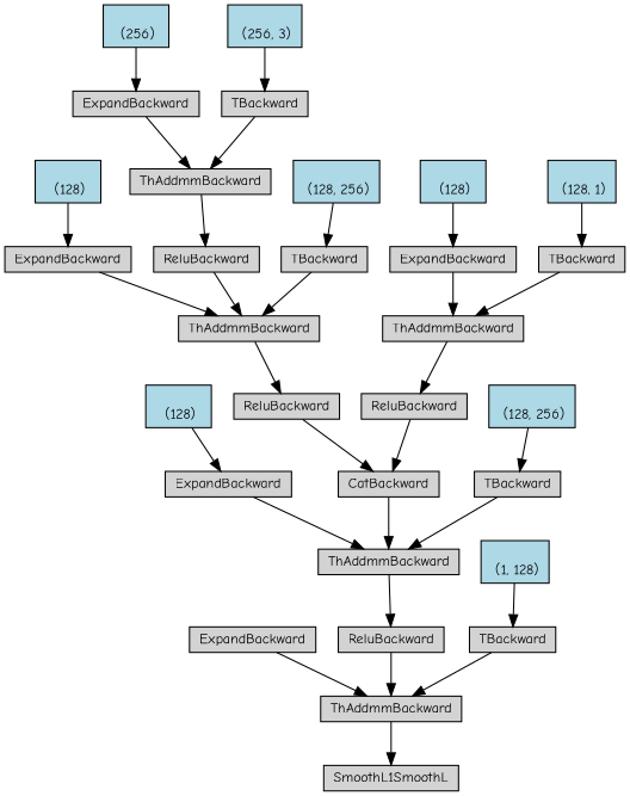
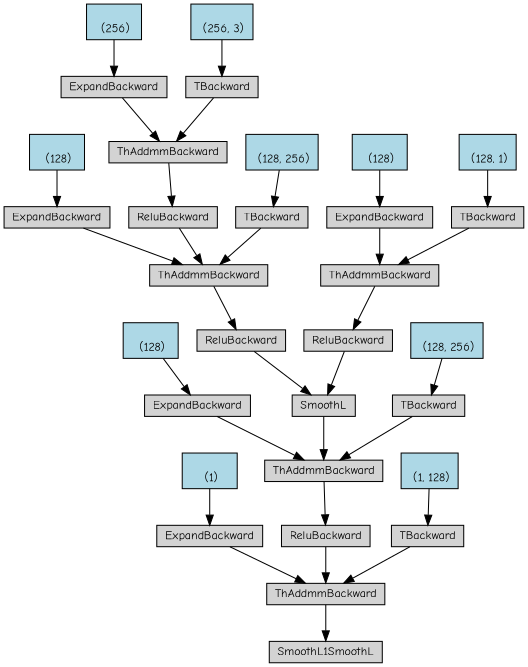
  digraph {
    fontname="Comic Neue"
    node [align=left fontname="Comic Neue" fontsize=12 ranksep=0.1 shape=box style=filled]
    edge [fontname="Comic Neue"]
    n1 [height=0.2 label=SmoothL1SmoothL]
    n2 [height=0.2 label=ThAddmmBackward]
    n3 [height=0.2 label=ExpandBackward]
+   n4 [fillcolor=lightblue height=0.2 label="\n (1)"]
    n5 [height=0.2 label=ReluBackward]
    n6 [height=0.2 label=ThAddmmBackward]
    n7 [height=0.2 label=ExpandBackward]
    n8 [fillcolor=lightblue height=0.2 label="\n (128)"]
-   n9 [height=0.2 label=CatBackward]
+   n9 [height=0.2 label=SmoothL]
    n10 [height=0.2 label=ReluBackward]
    n11 [height=0.2 label=ThAddmmBackward]
    n12 [height=0.2 label=ExpandBackward]
    n13 [fillcolor=lightblue height=0.2 label="\n (128)"]
    n14 [height=0.2 label=ReluBackward]
    n15 [height=0.2 label=ThAddmmBackward]
    n16 [height=0.2 label=ExpandBackward]
    n17 [fillcolor=lightblue height=0.2 label="\n (256)"]
    n18 [height=0.2 label=TBackward]
    n19 [fillcolor=lightblue height=0.2 label="\n (256, 3)"]
    n20 [height=0.2 label=TBackward]
    n21 [fillcolor=lightblue height=0.2 label="\n (128, 256)"]
    n22 [height=0.2 label=ReluBackward]
    n23 [height=0.2 label=ThAddmmBackward]
    n24 [height=0.2 label=ExpandBackward]
    n25 [fillcolor=lightblue height=0.2 label="\n (128)"]
    n26 [height=0.2 label=TBackward]
    n27 [fillcolor=lightblue height=0.2 label="\n (128, 1)"]
    n28 [height=0.2 label=TBackward]
    n29 [fillcolor=lightblue height=0.2 label="\n (128, 256)"]
    n30 [height=0.2 label=TBackward]
    n31 [fillcolor=lightblue height=0.2 label="\n (1, 128)"]
    n2 -> n1
    n3 -> n2
+   n4 -> n3
    n5 -> n2
    n6 -> n5
    n7 -> n6
    n8 -> n7
    n9 -> n6
    n10 -> n9
    n11 -> n10
    n12 -> n11
    n13 -> n12
    n14 -> n11
    n15 -> n14
    n16 -> n15
    n17 -> n16
    n18 -> n15
    n19 -> n18
    n20 -> n11
    n21 -> n20
    n22 -> n9
    n23 -> n22
    n24 -> n23
    n25 -> n24
    n26 -> n23
    n27 -> n26
    n28 -> n6
    n29 -> n28
    n30 -> n2
    n31 -> n30
  }
